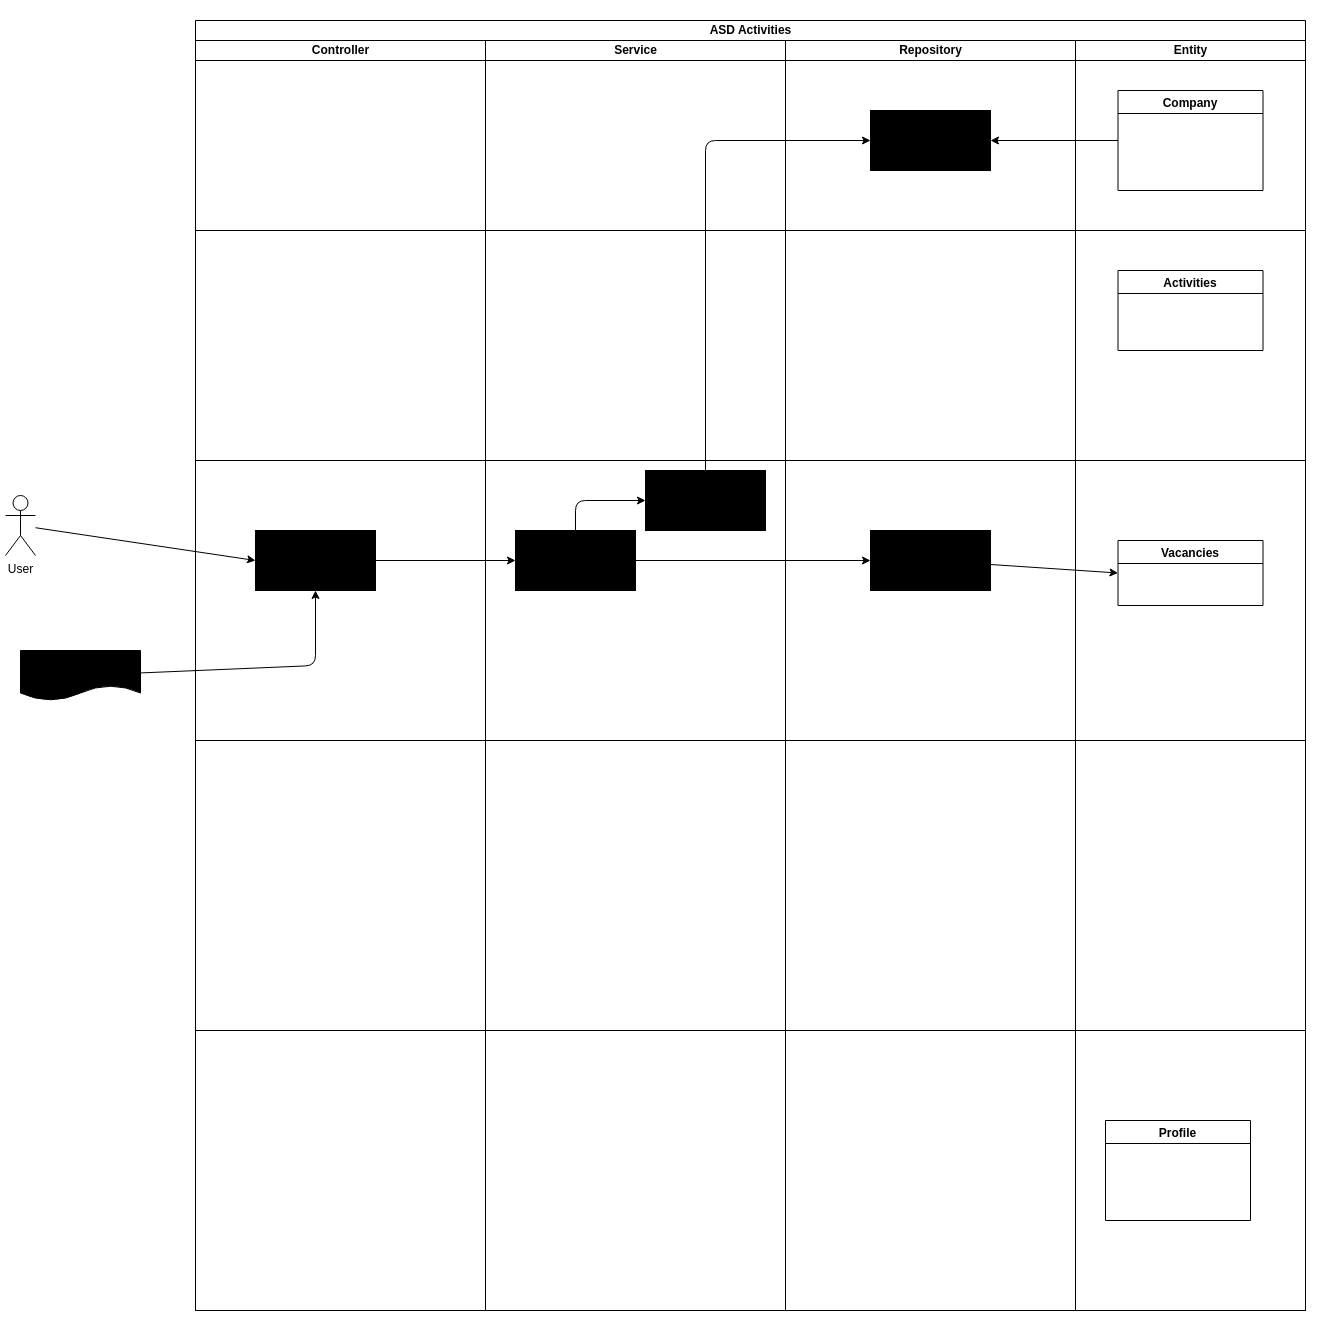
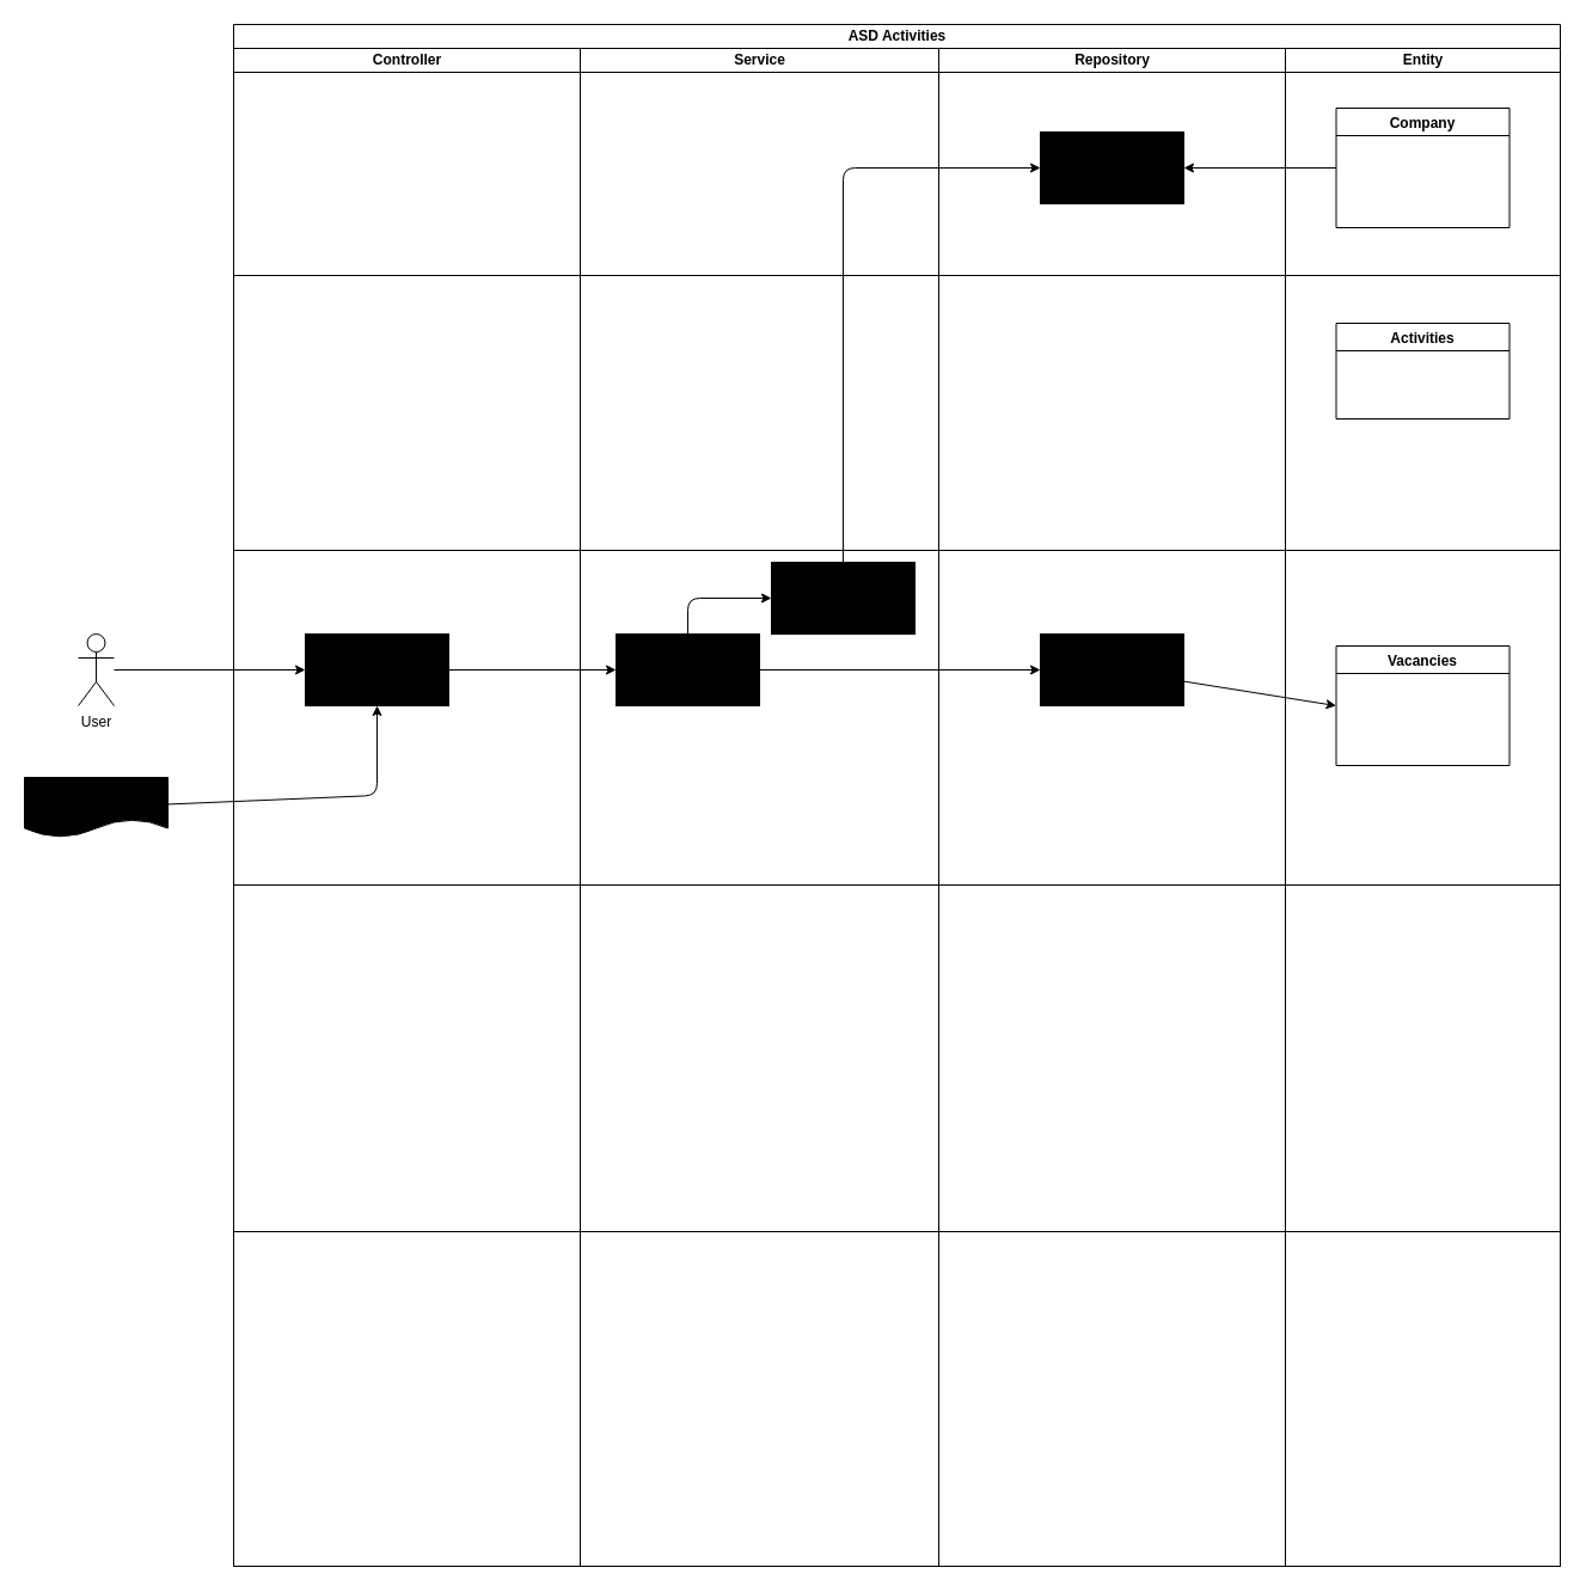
  <mxCell id="0" />
  <mxCell id="1" parent="0" />
  <mxCell id="2" value="ASD Activities" style="swimlane;childLayout=stackLayout;resizeParent=1;resizeParentMax=0;startSize=20;html=1;" vertex="1" parent="1"><mxGeometry x="195" y="20" width="1110" height="1290" as="geometry" /></mxCell>
  <mxCell id="3" value="Controller" style="swimlane;startSize=20;html=1;" vertex="1" parent="2"><mxGeometry y="20" width="290" height="1270" as="geometry" /></mxCell>
  <mxCell id="4" value="&amp;nbsp; fetch vacancies" style="rounded=0;whiteSpace=wrap;html=1;fillColor=#000000;align=center;" vertex="1" parent="3"><mxGeometry x="60" y="490" width="120" height="60" as="geometry" /></mxCell>
  <mxCell id="5" value="Service" style="swimlane;startSize=20;html=1;" vertex="1" parent="2"><mxGeometry x="290" y="20" width="300" height="1270" as="geometry" /></mxCell>
  <mxCell id="6" value="" style="endArrow=none;html=1;" edge="1" parent="5"><mxGeometry width="50" height="50" relative="1" as="geometry"><mxPoint x="-290" y="420" as="sourcePoint" /><mxPoint x="820" y="420" as="targetPoint" /><Array as="points" /></mxGeometry></mxCell>
  <mxCell id="7" style="edgeStyle=none;html=1;exitX=0.5;exitY=0;exitDx=0;exitDy=0;entryX=0;entryY=0.5;entryDx=0;entryDy=0;" edge="1" parent="5" source="8" target="10"><mxGeometry relative="1" as="geometry"><Array as="points"><mxPoint x="90" y="460" /></Array></mxGeometry></mxCell>
  <mxCell id="8" value="fetch vacancies" style="rounded=0;whiteSpace=wrap;html=1;fillColor=#000000;align=center;" vertex="1" parent="5"><mxGeometry x="30" y="490" width="120" height="60" as="geometry" /></mxCell>
  <mxCell id="9" value="" style="endArrow=none;html=1;" edge="1" parent="5"><mxGeometry width="50" height="50" relative="1" as="geometry"><mxPoint x="-290" y="190" as="sourcePoint" /><mxPoint x="820" y="190" as="targetPoint" /><Array as="points" /></mxGeometry></mxCell>
  <mxCell id="10" value="fetch company" style="rounded=0;whiteSpace=wrap;html=1;fillColor=#000000;align=center;" vertex="1" parent="5"><mxGeometry x="160" y="430" width="120" height="60" as="geometry" /></mxCell>
  <mxCell id="11" value="Repository" style="swimlane;startSize=20;html=1;" vertex="1" parent="2"><mxGeometry x="590" y="20" width="290" height="1270" as="geometry" /></mxCell>
  <mxCell id="12" value="" style="endArrow=none;html=1;" edge="1" parent="11"><mxGeometry width="50" height="50" relative="1" as="geometry"><mxPoint x="-590" y="990" as="sourcePoint" /><mxPoint x="520" y="990" as="targetPoint" /><Array as="points" /></mxGeometry></mxCell>
  <mxCell id="13" value="" style="endArrow=none;html=1;" edge="1" parent="11"><mxGeometry width="50" height="50" relative="1" as="geometry"><mxPoint x="-590" y="700" as="sourcePoint" /><mxPoint x="520" y="700" as="targetPoint" /><Array as="points" /></mxGeometry></mxCell>
  <mxCell id="14" value="fetch vacancies" style="rounded=0;whiteSpace=wrap;html=1;fillColor=#000000;align=center;" vertex="1" parent="11"><mxGeometry x="85" y="490" width="120" height="60" as="geometry" /></mxCell>
  <mxCell id="15" value="fetch company" style="rounded=0;whiteSpace=wrap;html=1;fillColor=#000000;align=center;" vertex="1" parent="11"><mxGeometry x="85" y="70" width="120" height="60" as="geometry" /></mxCell>
  <mxCell id="16" value="Entity" style="swimlane;startSize=20;html=1;" vertex="1" parent="2"><mxGeometry x="880" y="20" width="230" height="1270" as="geometry" /></mxCell>
  <mxCell id="17" value="Company" style="swimlane;startSize=23;" vertex="1" parent="16"><mxGeometry x="42.5" y="50" width="145" height="100" as="geometry" /></mxCell>
  <mxCell id="18" value="Activities" style="swimlane;" vertex="1" parent="16"><mxGeometry x="42.5" y="230" width="145" height="80" as="geometry" /></mxCell>
- <mxCell id="19" value="Vacancies" style="swimlane;startSize=23;" vertex="1" parent="16"><mxGeometry x="42.5" y="500" width="145" height="65" as="geometry" /></mxCell>
- <mxCell id="20" value="Profile" style="swimlane;" vertex="1" parent="16"><mxGeometry x="30" y="1080" width="145" height="100" as="geometry" /></mxCell>
+ <mxCell id="19" value="Vacancies" style="swimlane;startSize=23;" vertex="1" parent="16"><mxGeometry x="42.5" y="500" width="145" height="100" as="geometry" /></mxCell>
  <mxCell id="21" style="edgeStyle=none;html=1;" edge="1" parent="2" source="4" target="8"><mxGeometry relative="1" as="geometry" /></mxCell>
  <mxCell id="22" style="edgeStyle=none;html=1;entryX=0;entryY=0.5;entryDx=0;entryDy=0;" edge="1" parent="2" source="8" target="14"><mxGeometry relative="1" as="geometry" /></mxCell>
  <mxCell id="23" style="edgeStyle=none;html=1;entryX=0;entryY=0.5;entryDx=0;entryDy=0;" edge="1" parent="2" source="14" target="19"><mxGeometry relative="1" as="geometry" /></mxCell>
  <mxCell id="24" style="edgeStyle=none;html=1;entryX=0;entryY=0.5;entryDx=0;entryDy=0;" edge="1" parent="2" source="10" target="15"><mxGeometry relative="1" as="geometry"><Array as="points"><mxPoint x="510" y="120" /></Array></mxGeometry></mxCell>
  <mxCell id="25" style="edgeStyle=none;html=1;entryX=1;entryY=0.5;entryDx=0;entryDy=0;" edge="1" parent="2" source="17" target="15"><mxGeometry relative="1" as="geometry" /></mxCell>
  <mxCell id="26" style="edgeStyle=none;html=1;entryX=0;entryY=0.5;entryDx=0;entryDy=0;" edge="1" parent="1" source="27" target="4"><mxGeometry relative="1" as="geometry" /></mxCell>
- <mxCell id="27" value="User" style="shape=umlActor;verticalLabelPosition=bottom;verticalAlign=top;html=1;outlineConnect=0;" vertex="1" parent="1"><mxGeometry x="5" y="495" width="30" height="60" as="geometry" /></mxCell>
+ <mxCell id="27" value="User" style="shape=umlActor;verticalLabelPosition=bottom;verticalAlign=top;html=1;outlineConnect=0;" vertex="1" parent="1"><mxGeometry x="65" y="530" width="30" height="60" as="geometry" /></mxCell>
  <mxCell id="28" style="edgeStyle=none;html=1;entryX=0.5;entryY=1;entryDx=0;entryDy=0;" edge="1" parent="1" source="29" target="4"><mxGeometry relative="1" as="geometry"><Array as="points"><mxPoint x="315" y="665" /></Array></mxGeometry></mxCell>
  <mxCell id="29" value="HTML" style="shape=document;whiteSpace=wrap;html=1;boundedLbl=1;fillColor=#000000;" vertex="1" parent="1"><mxGeometry x="20" y="650" width="120" height="50" as="geometry" /></mxCell>
